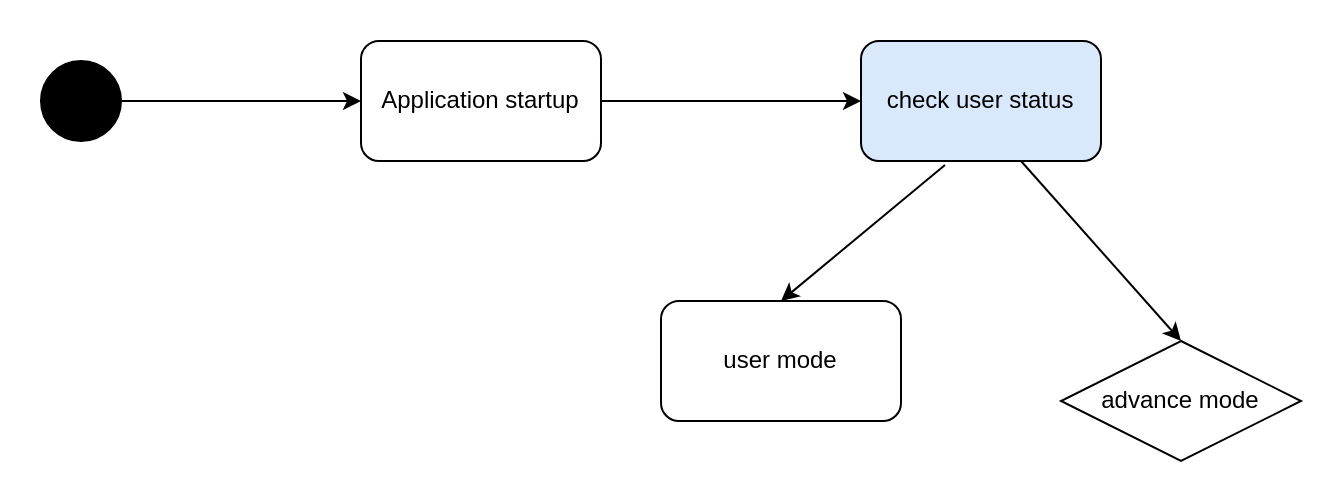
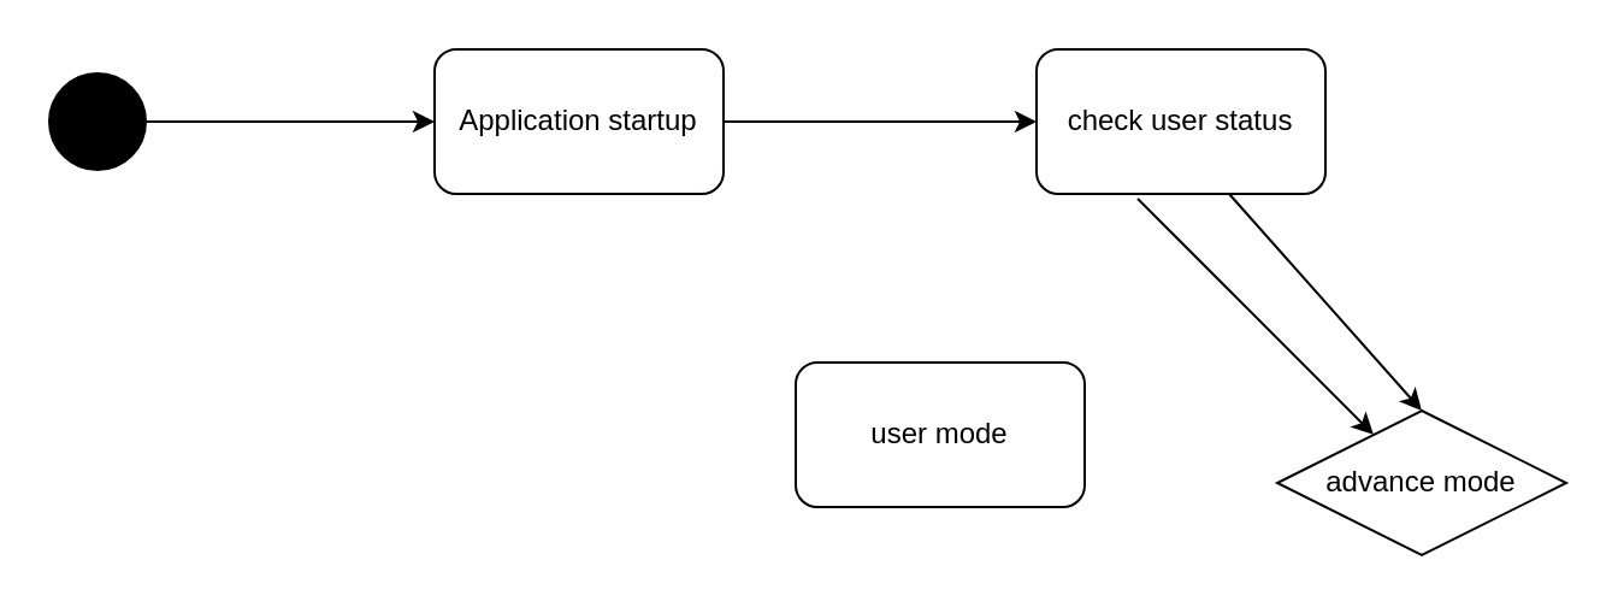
  <mxCell id="0" />
  <mxCell id="1" parent="0" />
  <mxCell id="2" style="edgeStyle=orthogonalEdgeStyle;rounded=0;orthogonalLoop=1;jettySize=auto;html=1;entryX=0;entryY=0.5;entryDx=0;entryDy=0;" parent="1" source="3" target="5" edge="1"><mxGeometry relative="1" as="geometry"><Array as="points"><mxPoint x="65" y="50" /></Array></mxGeometry></mxCell>
  <mxCell id="3" value="" style="ellipse;shape=doubleEllipse;whiteSpace=wrap;html=1;aspect=fixed;fillColor=#000000;" parent="1" vertex="1"><mxGeometry x="20" y="30" width="40" height="40" as="geometry" /></mxCell>
  <mxCell id="4" style="edgeStyle=orthogonalEdgeStyle;rounded=0;orthogonalLoop=1;jettySize=auto;html=1;" parent="1" source="5" target="6" edge="1"><mxGeometry relative="1" as="geometry" /></mxCell>
  <mxCell id="5" value="Application startup" style="rounded=1;whiteSpace=wrap;html=1;" parent="1" vertex="1"><mxGeometry x="180" y="20" width="120" height="60" as="geometry" /></mxCell>
- <mxCell id="6" value="check user status" style="rounded=1;whiteSpace=wrap;html=1;fillColor=#dae8fc;" parent="1" vertex="1"><mxGeometry x="430" y="20" width="120" height="60" as="geometry" /></mxCell>
+ <mxCell id="6" value="check user status" style="rounded=1;whiteSpace=wrap;html=1;" parent="1" vertex="1"><mxGeometry x="430" y="20" width="120" height="60" as="geometry" /></mxCell>
  <mxCell id="7" value="advance mode" style="rhombus;whiteSpace=wrap;html=1;" parent="1" vertex="1"><mxGeometry x="530" y="170" width="120" height="60" as="geometry" /></mxCell>
  <mxCell id="8" value="user mode" style="rounded=1;whiteSpace=wrap;html=1;" parent="1" vertex="1"><mxGeometry x="330" y="150" width="120" height="60" as="geometry" /></mxCell>
  <mxCell id="9" value="" style="endArrow=classic;html=1;rounded=0;entryX=0.5;entryY=0;entryDx=0;entryDy=0;" parent="1" target="7" edge="1"><mxGeometry width="50" height="50" relative="1" as="geometry"><mxPoint x="510" y="80" as="sourcePoint" /><mxPoint x="560" y="30" as="targetPoint" /></mxGeometry></mxCell>
- <mxCell id="10" value="" style="endArrow=classic;html=1;rounded=0;entryX=0.5;entryY=0;entryDx=0;entryDy=0;exitX=0.35;exitY=1.033;exitDx=0;exitDy=0;exitPerimeter=0;" parent="1" source="6" target="8" edge="1"><mxGeometry width="50" height="50" relative="1" as="geometry"><mxPoint x="450" y="80" as="sourcePoint" /><mxPoint x="530" y="170" as="targetPoint" /></mxGeometry></mxCell>
+ <mxCell id="10" value="" style="endArrow=classic;html=1;rounded=0;exitX=0.35;exitY=1.033;exitDx=0;exitDy=0;exitPerimeter=0;" parent="1" source="6" target="7" edge="1"><mxGeometry width="50" height="50" relative="1" as="geometry"><mxPoint x="450" y="80" as="sourcePoint" /><mxPoint x="530" y="170" as="targetPoint" /></mxGeometry></mxCell>
